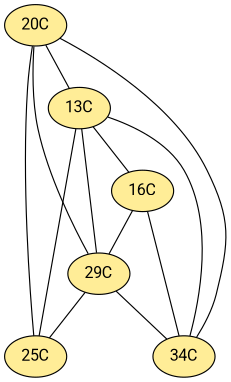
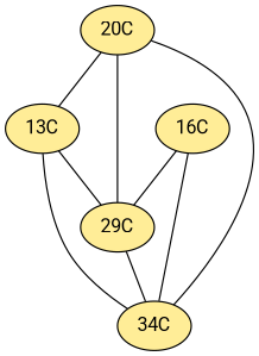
  graph {
    fontname=Roboto
    node [fillcolor="#FFED97" fontname=Roboto style=radial]
    edge [fontname=Roboto penwidth=1]
    n1 [label="20C"]
    n2 [label="29C"]
-   "25C"
    "34C"
    "13C"
    n6 [label="16C"]
    n1 -- n2
-   n1 -- "25C"
    n1 -- "34C"
    n1 -- "13C"
-   n2 -- "25C"
    n2 -- "34C"
    "13C" -- n2
-   "13C" -- "25C"
    "13C" -- "34C"
-   "13C" -- n6
    n6 -- n2
    n6 -- "34C"
  }
